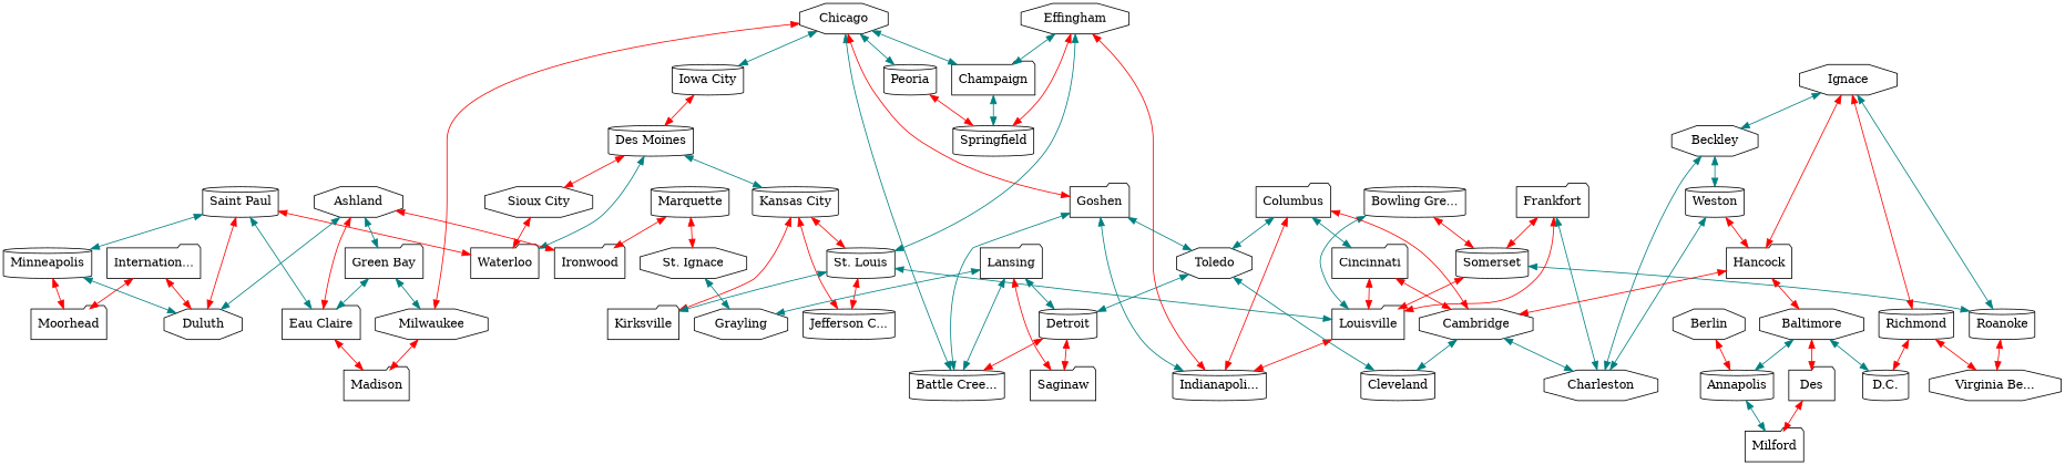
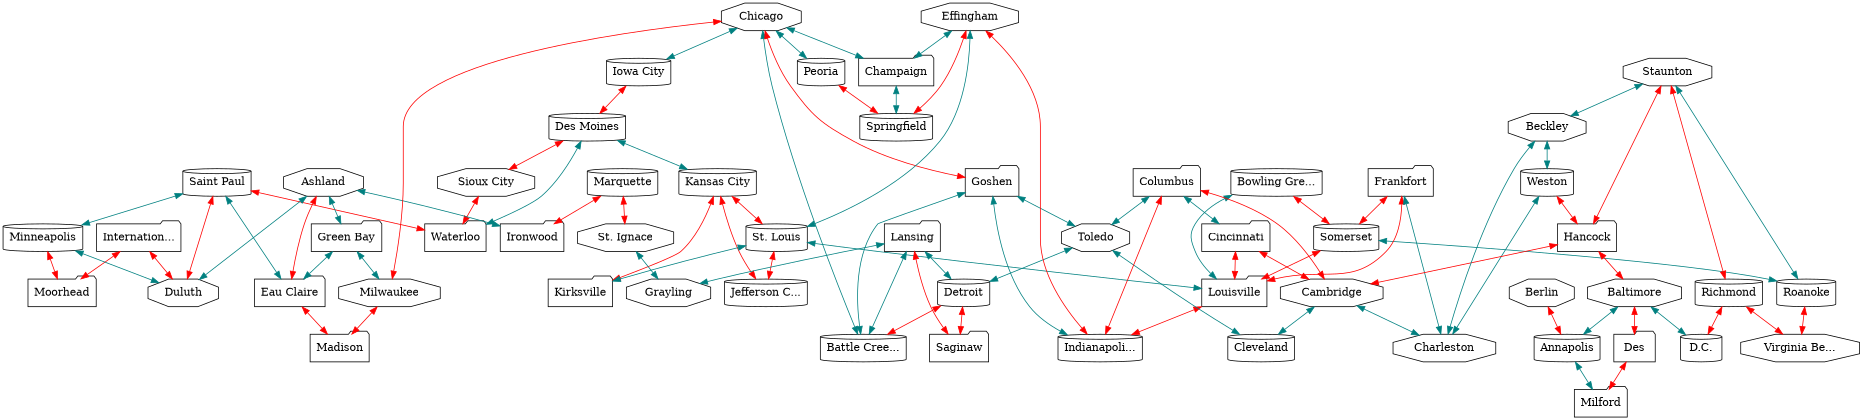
  graph {
    node [shape=cylinder]
    edge [color=red dir=both]
    n1 [label="Internation..." shape=folder]
    n2 [label=Moorhead shape=folder]
    n3 [label=Duluth shape=octagon]
    n4 [label=Minneapolis]
    n5 [label="Saint Paul"]
    n6 [label=Waterloo shape=folder]
    n7 [label="Eau Claire" shape=folder]
    n8 [label=Madison shape=folder]
    n9 [label="Sioux City" shape=octagon]
    n10 [label="Des Moines"]
    n11 [label="Kansas City"]
    n12 [label=Kirksville shape=folder]
    n13 [label="Jefferson C..."]
    n14 [label="St. Louis"]
    n15 [label="Iowa City"]
    n16 [label=Louisville shape=folder]
    n17 [label="Indianapoli..."]
    n18 [label=Ashland shape=octagon]
    n19 [label="Green Bay" shape=folder]
    n20 [label=Ironwood shape=folder]
    n21 [label=Milwaukee shape=octagon]
    n22 [label=Chicago shape=octagon]
    n23 [label=Peoria]
    n24 [label=Champaign shape=folder]
    n25 [label="Battle Cree..."]
    n26 [label=Goshen shape=folder]
    n27 [label=Springfield]
    n28 [label=Toledo shape=octagon]
    n29 [label=Effingham shape=octagon]
    n30 [label=Marquette]
    n31 [label="St. Ignace" shape=octagon]
    n32 [label=Grayling shape=octagon]
    n33 [label=Lansing shape=folder]
    n34 [label=Saginaw shape=folder]
    n35 [label=Detroit]
    n36 [label=Cleveland]
    n37 [label="Bowling Gre..."]
    n38 [label=Somerset]
    n39 [label=Roanoke]
    n40 [label="Virginia Be..." shape=octagon]
    n41 [label=Frankfort shape=folder]
    n42 [label=Charleston shape=octagon]
    n43 [label=Columbus shape=folder]
    n44 [label=Cambridge shape=octagon]
    n45 [label=Cincinnati shape=folder]
    n46 [label=Weston]
    n47 [label=Hancock shape=folder]
    n48 [label=Baltimore shape=octagon]
    n49 [label=Beckley shape=octagon]
    n50 [label=Annapolis]
    n51 [label="D.C."]
    n52 [label=Des shape=folder]
    n53 [label=Milford shape=folder]
    n54 [label=Berlin shape=octagon]
-   n55 [label=Ignace shape=octagon]
+   n55 [label=Staunton shape=octagon]
    n56 [label=Richmond]
    n1 -- n2
    n1 -- n3
    n4 -- n2
    n4 -- n3 [color=teal]
    n5 -- n3
    n5 -- n4 [color=teal]
    n5 -- n6
    n5 -- n7 [color=teal]
    n7 -- n8
    n9 -- n6
    n10 -- n6 [color=teal]
    n10 -- n9
    n10 -- n11 [color=teal]
    n11 -- n12
    n11 -- n13
    n11 -- n14
    n14 -- n12 [color=teal]
    n14 -- n13
    n14 -- n16 [color=teal]
    n15 -- n10
    n16 -- n17
    n18 -- n3 [color=teal]
    n18 -- n7
    n18 -- n19 [color=teal]
-   n18 -- n20
+   n18 -- n20 [color=teal]
    n19 -- n7 [color=teal]
    n19 -- n21 [color=teal]
    n21 -- n8
    n22 -- n15 [color=teal]
    n22 -- n21
    n22 -- n23 [color=teal]
    n22 -- n24 [color=teal]
    n22 -- n25 [color=teal]
    n22 -- n26
    n23 -- n27
    n24 -- n27 [color=teal]
    n26 -- n17 [color=teal]
    n26 -- n25 [color=teal]
    n26 -- n28 [color=teal]
    n28 -- n35 [color=teal]
    n28 -- n36 [color=teal]
    n29 -- n14 [color=teal]
    n29 -- n17
    n29 -- n24 [color=teal]
    n29 -- n27
    n30 -- n20
    n30 -- n31
    n31 -- n32 [color=teal]
    n33 -- n25 [color=teal]
    n33 -- n32 [color=teal]
    n33 -- n34
    n33 -- n35 [color=teal]
    n35 -- n25
    n35 -- n34
    n37 -- n16 [color=teal]
    n37 -- n38
    n38 -- n16
    n38 -- n39 [color=teal]
    n39 -- n40
    n41 -- n16
    n41 -- n38
    n41 -- n42 [color=teal]
    n43 -- n17
    n43 -- n28 [color=teal]
    n43 -- n44
    n43 -- n45 [color=teal]
    n44 -- n36 [color=teal]
    n44 -- n42 [color=teal]
    n45 -- n16
    n45 -- n44
    n46 -- n42 [color=teal]
    n46 -- n47
    n47 -- n44
    n47 -- n48
    n48 -- n50 [color=teal]
    n48 -- n51 [color=teal]
    n48 -- n52
    n49 -- n42 [color=teal]
    n49 -- n46 [color=teal]
    n50 -- n53 [color=teal]
    n52 -- n53
    n54 -- n50
    n55 -- n39 [color=teal]
    n55 -- n47
    n55 -- n49 [color=teal]
    n55 -- n56
    n56 -- n40
    n56 -- n51
  }
